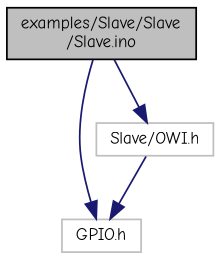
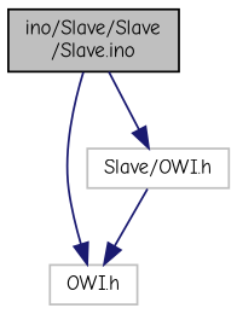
  digraph {
    fontname="Comic Neue"
    node [color=grey75 fillcolor=white fontname="Comic Neue" fontsize=10 shape=record style=filled]
    edge [color=midnightblue fontname="Comic Neue" fontsize=10 labelfontname=Helvetica labelfontsize=10 style=solid]
-   n1 [color=black fillcolor=grey75 fontcolor=black height=0.2 label="examples/Slave/Slave\l/Slave.ino" width=0.4]
-   n2 [height=0.2 label="GPIO.h" width=0.4]
+   n1 [color=black fillcolor=grey75 fontcolor=black height=0.2 label="ino/Slave/Slave\l/Slave.ino" width=0.4]
+   n2 [height=0.2 label="OWI.h" width=0.4]
    n3 [height=0.2 label="Slave/OWI.h" width=0.4]
    n1 -> n2
    n1 -> n3
    n3 -> n2
  }
